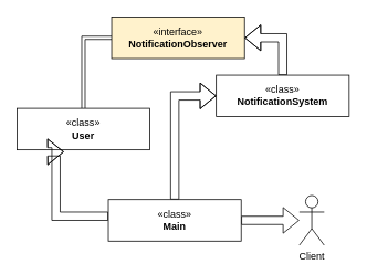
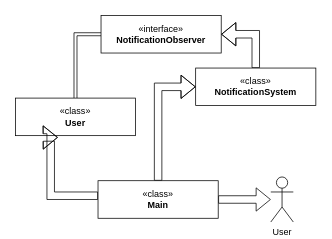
  <mxCell id="0" />
  <mxCell id="1" parent="0" />
- <mxCell id="2" value="«interface»&lt;br&gt;&lt;b&gt;NotificationObserver&lt;/b&gt;" style="html=1;whiteSpace=wrap;fillColor=#fff2cc;" parent="1" vertex="1"><mxGeometry x="134" y="20" width="160" height="50" as="geometry" /></mxCell>
+ <mxCell id="2" value="«interface»&lt;br&gt;&lt;b&gt;NotificationObserver&lt;/b&gt;" style="html=1;whiteSpace=wrap;" parent="1" vertex="1"><mxGeometry x="134" y="20" width="160" height="50" as="geometry" /></mxCell>
  <mxCell id="3" style="edgeStyle=orthogonalEdgeStyle;rounded=0;orthogonalLoop=1;jettySize=auto;html=1;entryX=1;entryY=0.5;entryDx=0;entryDy=0;shape=flexArrow;" parent="1" source="4" target="2" edge="1"><mxGeometry relative="1" as="geometry" /></mxCell>
  <mxCell id="4" value="«class»&lt;br&gt;&lt;b&gt;NotificationSystem&lt;/b&gt;" style="html=1;whiteSpace=wrap;" parent="1" vertex="1"><mxGeometry x="260" y="90" width="160" height="50" as="geometry" /></mxCell>
  <mxCell id="5" style="edgeStyle=orthogonalEdgeStyle;rounded=0;orthogonalLoop=1;jettySize=auto;html=1;entryX=0;entryY=0.5;entryDx=0;entryDy=0;shape=link;" parent="1" source="6" target="2" edge="1"><mxGeometry relative="1" as="geometry" /></mxCell>
  <mxCell id="6" value="«class»&lt;br&gt;&lt;b&gt;User&lt;/b&gt;" style="html=1;whiteSpace=wrap;" parent="1" vertex="1"><mxGeometry x="20" y="130" width="160" height="50" as="geometry" /></mxCell>
  <mxCell id="7" style="edgeStyle=orthogonalEdgeStyle;rounded=0;orthogonalLoop=1;jettySize=auto;html=1;shape=flexArrow;" parent="1" source="10" target="11" edge="1"><mxGeometry relative="1" as="geometry"><mxPoint x="350" y="265" as="targetPoint" /></mxGeometry></mxCell>
  <mxCell id="8" style="edgeStyle=orthogonalEdgeStyle;rounded=0;orthogonalLoop=1;jettySize=auto;html=1;entryX=0.353;entryY=1.047;entryDx=0;entryDy=0;entryPerimeter=0;shape=flexArrow;" parent="1" source="10" target="6" edge="1"><mxGeometry relative="1" as="geometry"><Array as="points"><mxPoint x="67" y="260" /></Array></mxGeometry></mxCell>
  <mxCell id="9" style="edgeStyle=orthogonalEdgeStyle;rounded=0;orthogonalLoop=1;jettySize=auto;html=1;entryX=0;entryY=0.5;entryDx=0;entryDy=0;shape=flexArrow;" parent="1" source="10" target="4" edge="1"><mxGeometry relative="1" as="geometry" /></mxCell>
  <mxCell id="10" value="«class»&lt;br&gt;&lt;b&gt;Main&lt;/b&gt;" style="html=1;whiteSpace=wrap;" parent="1" vertex="1"><mxGeometry x="130" y="240" width="160" height="50" as="geometry" /></mxCell>
- <mxCell id="11" value="Client" style="shape=umlActor;verticalLabelPosition=bottom;verticalAlign=top;html=1;" parent="1" vertex="1"><mxGeometry x="360" y="235" width="30" height="60" as="geometry" /></mxCell>
+ <mxCell id="11" value="User" style="shape=umlActor;verticalLabelPosition=bottom;verticalAlign=top;html=1;" parent="1" vertex="1"><mxGeometry x="360" y="235" width="30" height="60" as="geometry" /></mxCell>
